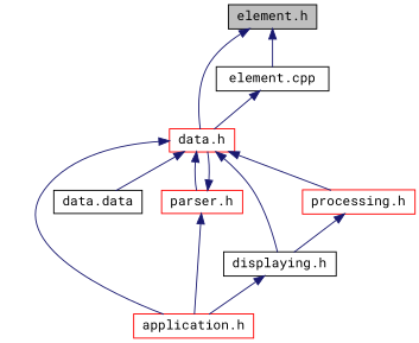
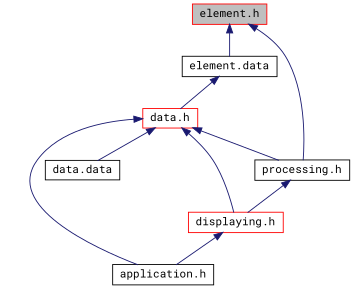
  digraph {
    fontname="Roboto Mono"
    node [color=red fillcolor=white fontname="Roboto Mono" fontsize=12 shape=record style=filled]
    edge [color=midnightblue dir=back fontname="Roboto Mono" fontsize=12 labelfontname=Helvetica labelfontsize=12 style=solid]
-   n1 [color=black fillcolor=grey75 fontcolor=black height=0.2 label="element.h" width=0.4]
+   n1 [fillcolor=grey75 fontcolor=black height=0.2 label="element.h" width=0.4]
    n2 [height=0.2 label="data.h" width=0.4]
-   n3 [color=black height=0.2 label="element.cpp" width=0.4]
-   n4 [height=0.2 label="application.h" width=0.4]
-   n5 [color=black height=0.2 label="displaying.h" width=0.4]
-   n6 [height=0.2 label="parser.h" width=0.4]
-   n7 [height=0.2 label="processing.h" width=0.4]
+   n3 [color=black height=0.2 label="element.data" width=0.4]
+   n4 [color=black height=0.2 label="application.h" width=0.4]
+   n5 [height=0.2 label="displaying.h" width=0.4]
+   n7 [color=black height=0.2 label="processing.h" width=0.4]
    n8 [color=black height=0.2 label="data.data" width=0.4]
-   n1 -> n2
+   n1 -> n7
    n1 -> n3
    n2 -> n4
    n2 -> n5
-   n2 -> n6
    n2 -> n7
    n2 -> n8
    n3 -> n2
    n5 -> n4
-   n6 -> n2
-   n6 -> n4
    n7 -> n5
  }
